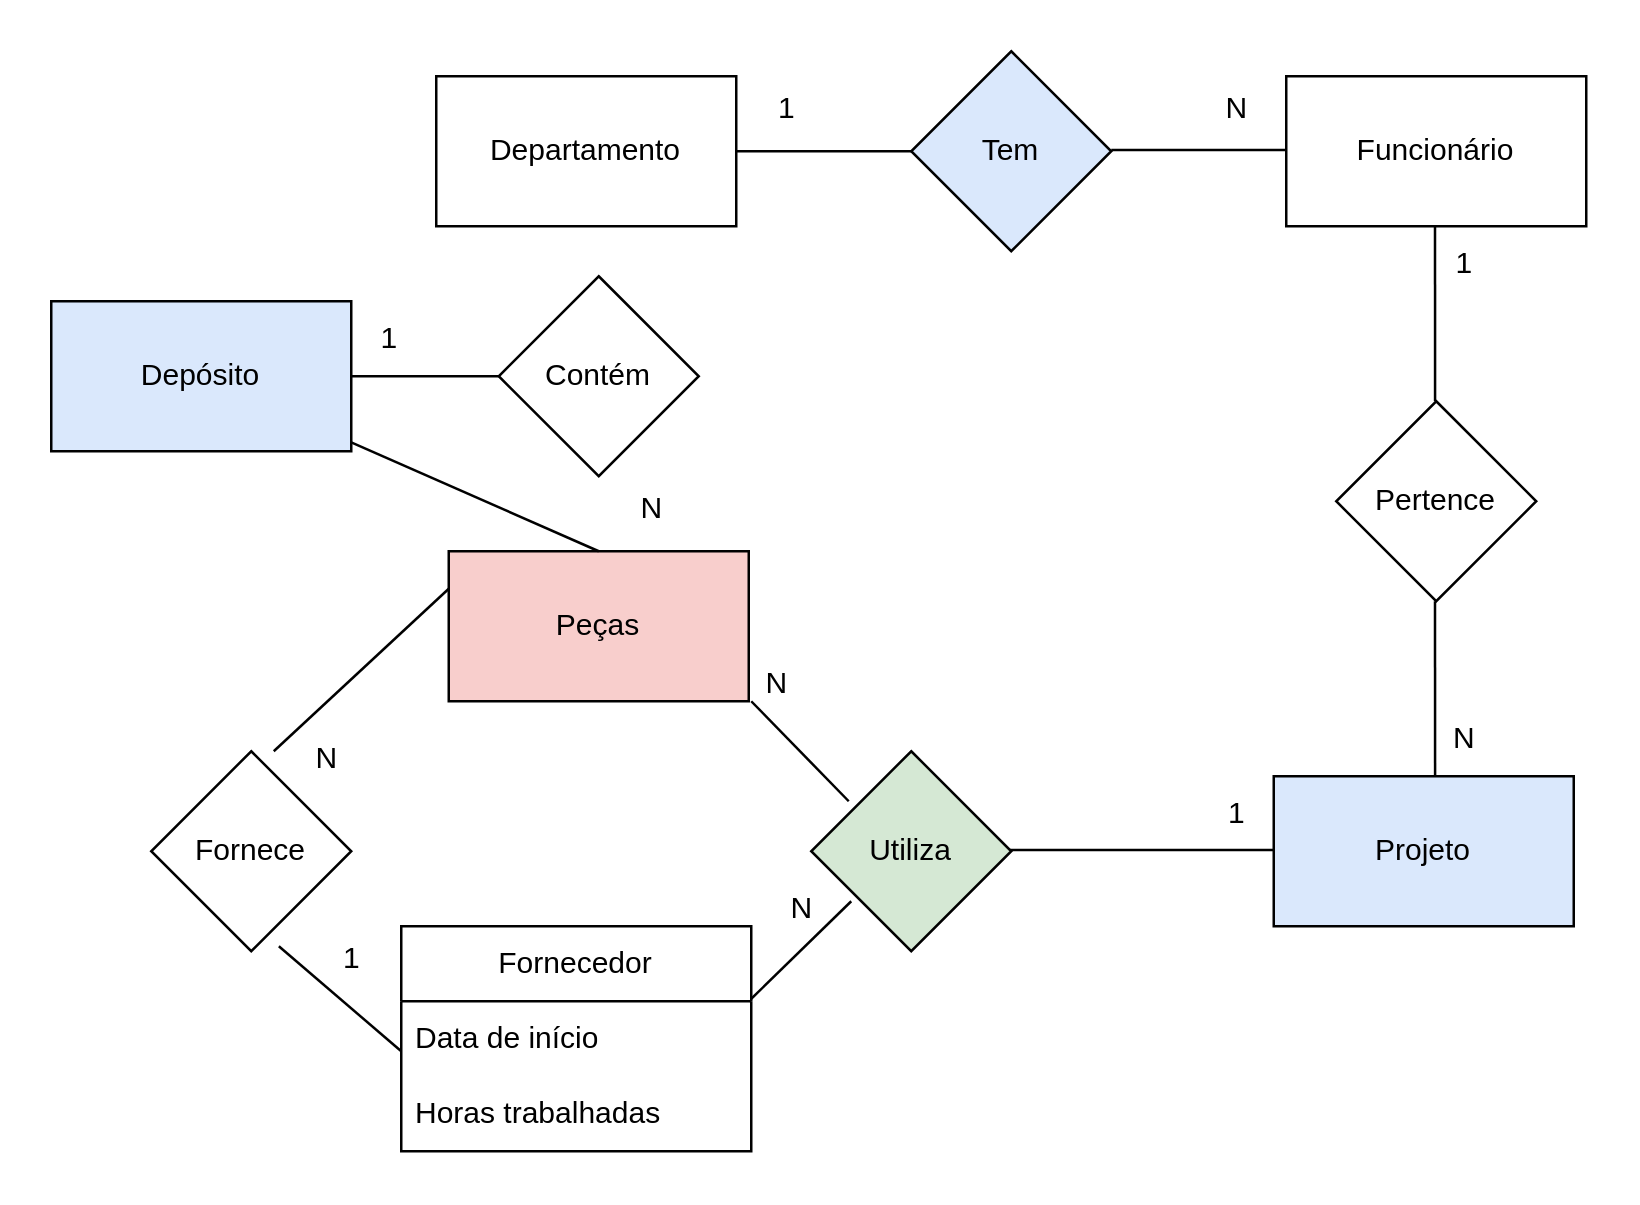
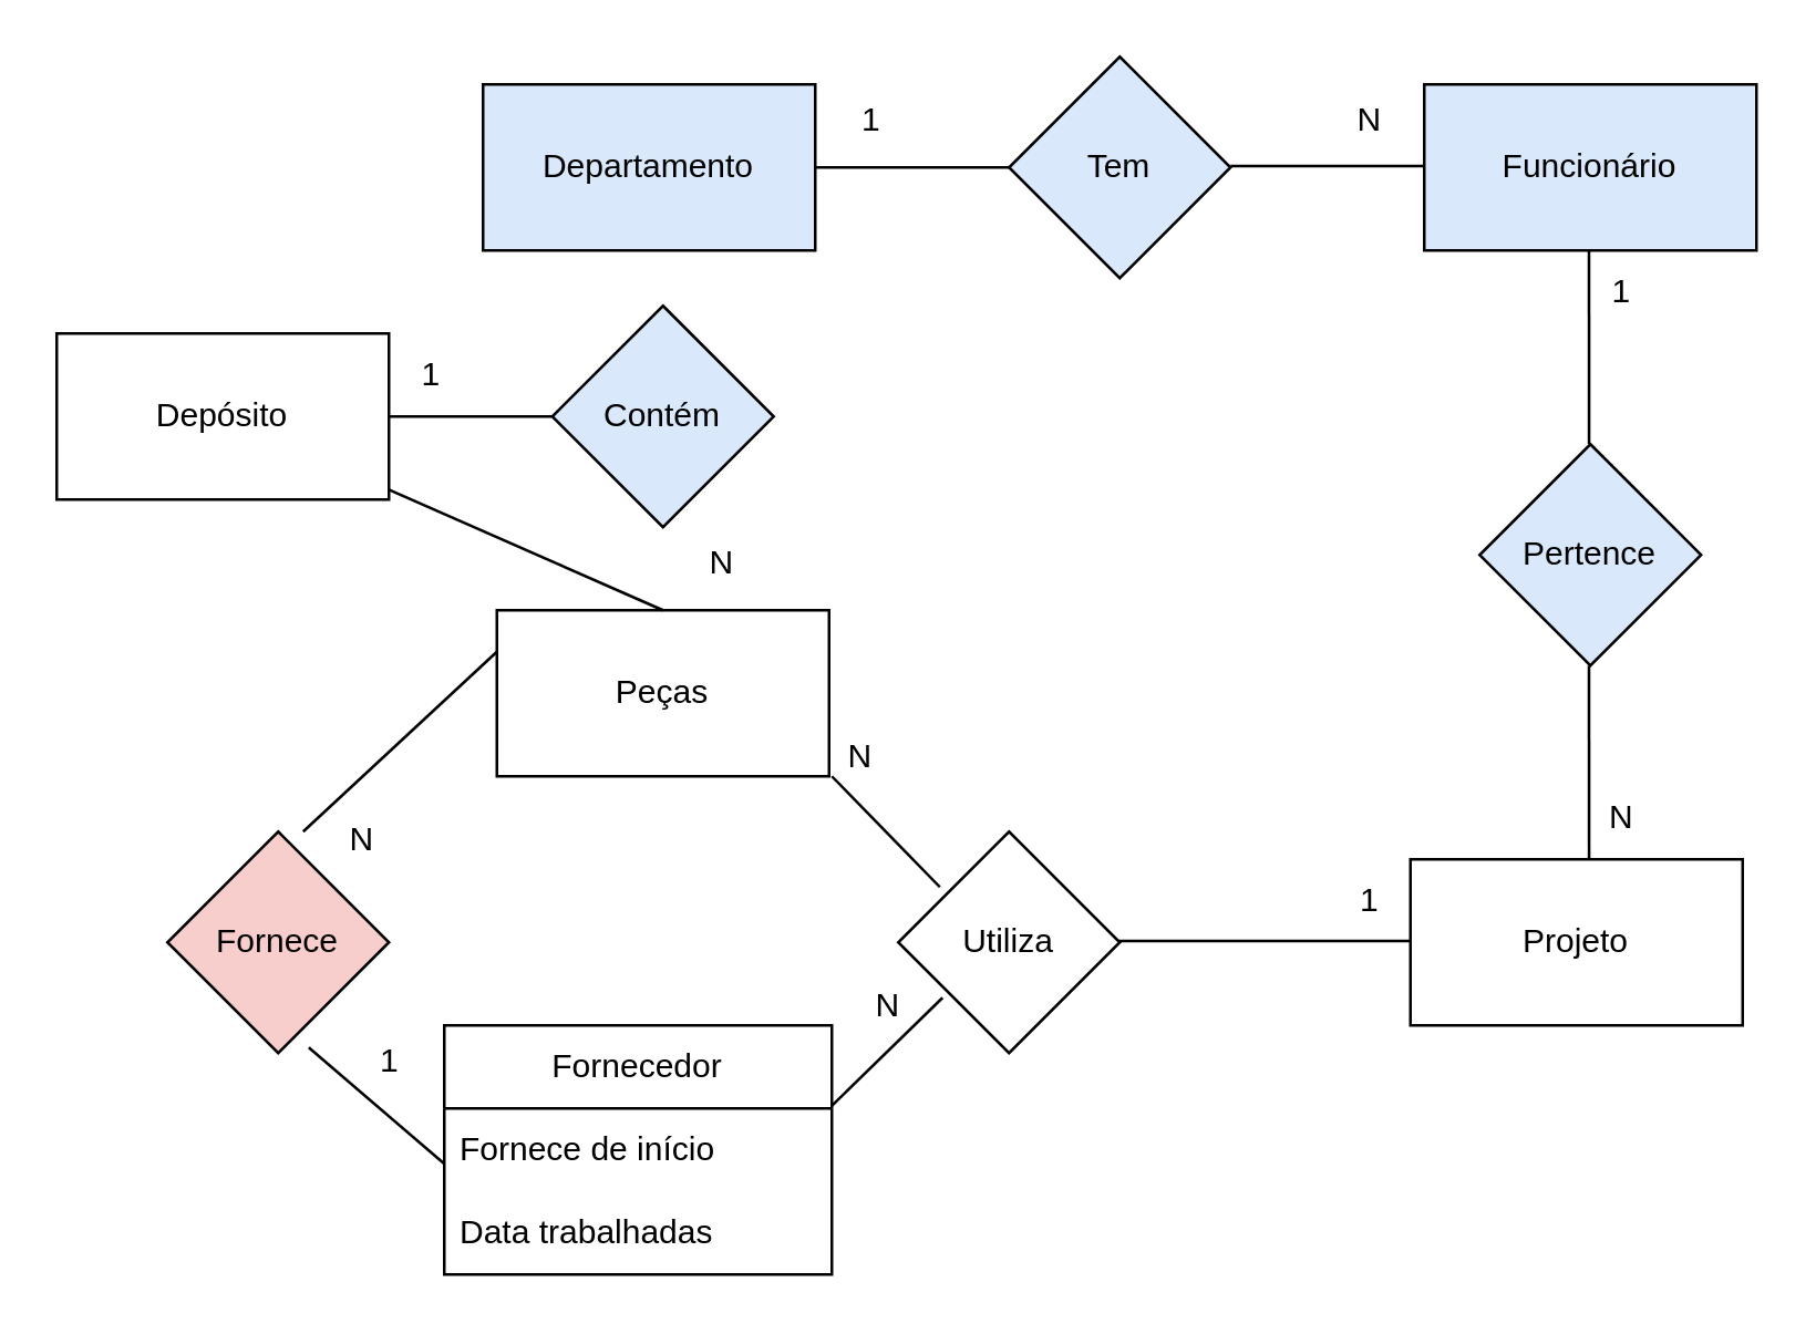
  <mxCell id="0" />
  <mxCell id="1" parent="0" />
- <mxCell id="2" value="Departamento" style="rounded=0;whiteSpace=wrap;html=1;" vertex="1" parent="1"><mxGeometry x="174" y="30" width="120" height="60" as="geometry" /></mxCell>
+ <mxCell id="2" value="Departamento" style="rounded=0;whiteSpace=wrap;html=1;fillColor=#dae8fc;" vertex="1" parent="1"><mxGeometry x="174" y="30" width="120" height="60" as="geometry" /></mxCell>
  <mxCell id="3" value="" style="endArrow=none;html=1;rounded=0;" edge="1" parent="1"><mxGeometry width="50" height="50" relative="1" as="geometry"><mxPoint x="294" y="60" as="sourcePoint" /><mxPoint x="364" y="60" as="targetPoint" /></mxGeometry></mxCell>
  <mxCell id="4" value="Tem" style="rhombus;whiteSpace=wrap;html=1;fillColor=#dae8fc;" vertex="1" parent="1"><mxGeometry x="364" y="20" width="80" height="80" as="geometry" /></mxCell>
- <mxCell id="5" value="Funcionário" style="rounded=0;whiteSpace=wrap;html=1;" vertex="1" parent="1"><mxGeometry x="514" y="30" width="120" height="60" as="geometry" /></mxCell>
+ <mxCell id="5" value="Funcionário" style="rounded=0;whiteSpace=wrap;html=1;fillColor=#dae8fc;" vertex="1" parent="1"><mxGeometry x="514" y="30" width="120" height="60" as="geometry" /></mxCell>
  <mxCell id="6" value="" style="endArrow=none;html=1;rounded=0;" edge="1" parent="1"><mxGeometry width="50" height="50" relative="1" as="geometry"><mxPoint x="444" y="59.5" as="sourcePoint" /><mxPoint x="514" y="59.5" as="targetPoint" /></mxGeometry></mxCell>
  <mxCell id="7" value="1" style="text;html=1;align=center;verticalAlign=middle;resizable=0;points=[];autosize=1;strokeColor=none;fillColor=none;" vertex="1" parent="1"><mxGeometry x="299" y="28" width="30" height="30" as="geometry" /></mxCell>
  <mxCell id="8" value="N" style="text;html=1;align=center;verticalAlign=middle;resizable=0;points=[];autosize=1;strokeColor=none;fillColor=none;" vertex="1" parent="1"><mxGeometry x="479" y="28" width="30" height="30" as="geometry" /></mxCell>
  <mxCell id="9" value="" style="endArrow=none;html=1;rounded=0;entryX=0.383;entryY=1;entryDx=0;entryDy=0;entryPerimeter=0;" edge="1" parent="1"><mxGeometry width="50" height="50" relative="1" as="geometry"><mxPoint x="573.54" y="160" as="sourcePoint" /><mxPoint x="573.5" y="90" as="targetPoint" /></mxGeometry></mxCell>
- <mxCell id="10" value="Pertence" style="rhombus;whiteSpace=wrap;html=1;" vertex="1" parent="1"><mxGeometry x="534" y="160" width="80" height="80" as="geometry" /></mxCell>
+ <mxCell id="10" value="Pertence" style="rhombus;whiteSpace=wrap;html=1;fillColor=#dae8fc;" vertex="1" parent="1"><mxGeometry x="534" y="160" width="80" height="80" as="geometry" /></mxCell>
  <mxCell id="11" value="" style="endArrow=none;html=1;rounded=0;entryX=0.383;entryY=1;entryDx=0;entryDy=0;entryPerimeter=0;" edge="1" parent="1"><mxGeometry width="50" height="50" relative="1" as="geometry"><mxPoint x="573.54" y="310" as="sourcePoint" /><mxPoint x="573.5" y="240" as="targetPoint" /></mxGeometry></mxCell>
- <mxCell id="12" value="Projeto" style="rounded=0;whiteSpace=wrap;html=1;fillColor=#dae8fc;" vertex="1" parent="1"><mxGeometry x="509" y="310" width="120" height="60" as="geometry" /></mxCell>
+ <mxCell id="12" value="Projeto" style="rounded=0;whiteSpace=wrap;html=1;" vertex="1" parent="1"><mxGeometry x="509" y="310" width="120" height="60" as="geometry" /></mxCell>
  <mxCell id="13" value="1" style="text;html=1;align=center;verticalAlign=middle;resizable=0;points=[];autosize=1;strokeColor=none;fillColor=none;" vertex="1" parent="1"><mxGeometry x="570" y="90" width="30" height="30" as="geometry" /></mxCell>
  <mxCell id="14" value="N" style="text;html=1;align=center;verticalAlign=middle;resizable=0;points=[];autosize=1;strokeColor=none;fillColor=none;" vertex="1" parent="1"><mxGeometry x="570" y="280" width="30" height="30" as="geometry" /></mxCell>
  <mxCell id="15" value="" style="endArrow=none;html=1;rounded=0;" edge="1" parent="1"><mxGeometry width="50" height="50" relative="1" as="geometry"><mxPoint x="399" y="339.5" as="sourcePoint" /><mxPoint x="509" y="339.5" as="targetPoint" /></mxGeometry></mxCell>
- <mxCell id="16" value="Utiliza" style="rhombus;whiteSpace=wrap;html=1;fillColor=#d5e8d4;" vertex="1" parent="1"><mxGeometry x="324" y="300" width="80" height="80" as="geometry" /></mxCell>
+ <mxCell id="16" value="Utiliza" style="rhombus;whiteSpace=wrap;html=1;" vertex="1" parent="1"><mxGeometry x="324" y="300" width="80" height="80" as="geometry" /></mxCell>
  <mxCell id="17" value="" style="endArrow=none;html=1;rounded=0;" edge="1" parent="1"><mxGeometry width="50" height="50" relative="1" as="geometry"><mxPoint x="339" y="320" as="sourcePoint" /><mxPoint x="300" y="280" as="targetPoint" /></mxGeometry></mxCell>
  <mxCell id="18" value="" style="endArrow=none;html=1;rounded=0;entryX=0.2;entryY=0.75;entryDx=0;entryDy=0;entryPerimeter=0;" edge="1" parent="1" target="16"><mxGeometry width="50" height="50" relative="1" as="geometry"><mxPoint x="299" y="400" as="sourcePoint" /><mxPoint x="329" y="360" as="targetPoint" /></mxGeometry></mxCell>
  <mxCell id="19" value="Fornecedor" style="swimlane;fontStyle=0;childLayout=stackLayout;horizontal=1;startSize=30;horizontalStack=0;resizeParent=1;resizeParentMax=0;resizeLast=0;collapsible=1;marginBottom=0;whiteSpace=wrap;html=1;" vertex="1" parent="1"><mxGeometry x="160" y="370" width="140" height="90" as="geometry" /></mxCell>
- <mxCell id="20" value="Data de início" style="text;strokeColor=none;fillColor=none;align=left;verticalAlign=middle;spacingLeft=4;spacingRight=4;overflow=hidden;points=[[0,0.5],[1,0.5]];portConstraint=eastwest;rotatable=0;whiteSpace=wrap;html=1;" vertex="1" parent="19"><mxGeometry y="30" width="140" height="30" as="geometry" /></mxCell>
- <mxCell id="21" value="Horas trabalhadas" style="text;strokeColor=none;fillColor=none;align=left;verticalAlign=middle;spacingLeft=4;spacingRight=4;overflow=hidden;points=[[0,0.5],[1,0.5]];portConstraint=eastwest;rotatable=0;whiteSpace=wrap;html=1;" vertex="1" parent="19"><mxGeometry y="60" width="140" height="30" as="geometry" /></mxCell>
- <mxCell id="22" value="Peças" style="rounded=0;whiteSpace=wrap;html=1;fillColor=#f8cecc;" vertex="1" parent="1"><mxGeometry x="179" y="220" width="120" height="60" as="geometry" /></mxCell>
+ <mxCell id="20" value="Fornece de início" style="text;strokeColor=none;fillColor=none;align=left;verticalAlign=middle;spacingLeft=4;spacingRight=4;overflow=hidden;points=[[0,0.5],[1,0.5]];portConstraint=eastwest;rotatable=0;whiteSpace=wrap;html=1;" vertex="1" parent="19"><mxGeometry y="30" width="140" height="30" as="geometry" /></mxCell>
+ <mxCell id="21" value="Data trabalhadas" style="text;strokeColor=none;fillColor=none;align=left;verticalAlign=middle;spacingLeft=4;spacingRight=4;overflow=hidden;points=[[0,0.5],[1,0.5]];portConstraint=eastwest;rotatable=0;whiteSpace=wrap;html=1;" vertex="1" parent="19"><mxGeometry y="60" width="140" height="30" as="geometry" /></mxCell>
+ <mxCell id="22" value="Peças" style="rounded=0;whiteSpace=wrap;html=1;" vertex="1" parent="1"><mxGeometry x="179" y="220" width="120" height="60" as="geometry" /></mxCell>
  <mxCell id="23" value="" style="endArrow=none;html=1;rounded=0;entryX=0.638;entryY=0.975;entryDx=0;entryDy=0;entryPerimeter=0;" edge="1" parent="1" target="24"><mxGeometry width="50" height="50" relative="1" as="geometry"><mxPoint x="160" y="420" as="sourcePoint" /><mxPoint x="110" y="380" as="targetPoint" /></mxGeometry></mxCell>
- <mxCell id="24" value="Fornece" style="rhombus;whiteSpace=wrap;html=1;" vertex="1" parent="1"><mxGeometry x="60" y="300" width="80" height="80" as="geometry" /></mxCell>
+ <mxCell id="24" value="Fornece" style="rhombus;whiteSpace=wrap;html=1;fillColor=#f8cecc;" vertex="1" parent="1"><mxGeometry x="60" y="300" width="80" height="80" as="geometry" /></mxCell>
  <mxCell id="25" value="" style="endArrow=none;html=1;rounded=0;entryX=0;entryY=0.25;entryDx=0;entryDy=0;" edge="1" parent="1" target="22"><mxGeometry width="50" height="50" relative="1" as="geometry"><mxPoint x="109" y="300" as="sourcePoint" /><mxPoint x="150" y="260" as="targetPoint" /></mxGeometry></mxCell>
  <mxCell id="26" value="1" style="text;html=1;align=center;verticalAlign=middle;resizable=0;points=[];autosize=1;strokeColor=none;fillColor=none;" vertex="1" parent="1"><mxGeometry x="479" y="310" width="30" height="30" as="geometry" /></mxCell>
  <mxCell id="27" value="N" style="text;html=1;align=center;verticalAlign=middle;resizable=0;points=[];autosize=1;strokeColor=none;fillColor=none;" vertex="1" parent="1"><mxGeometry x="305" y="348" width="30" height="30" as="geometry" /></mxCell>
- <mxCell id="28" value="Contém" style="rhombus;whiteSpace=wrap;html=1;" vertex="1" parent="1"><mxGeometry x="199" y="110" width="80" height="80" as="geometry" /></mxCell>
+ <mxCell id="28" value="Contém" style="rhombus;whiteSpace=wrap;html=1;fillColor=#dae8fc;" vertex="1" parent="1"><mxGeometry x="199" y="110" width="80" height="80" as="geometry" /></mxCell>
  <mxCell id="29" value="" style="endArrow=none;html=1;rounded=0;exitX=0.5;exitY=0;exitDx=0;exitDy=0;" edge="1" parent="1" source="22" target="31"><mxGeometry width="50" height="50" relative="1" as="geometry"><mxPoint x="250" y="220" as="sourcePoint" /><mxPoint x="240" y="200" as="targetPoint" /></mxGeometry></mxCell>
  <mxCell id="30" value="" style="endArrow=none;html=1;rounded=0;" edge="1" parent="1" source="28"><mxGeometry width="50" height="50" relative="1" as="geometry"><mxPoint x="160" y="160" as="sourcePoint" /><mxPoint x="140" y="150" as="targetPoint" /></mxGeometry></mxCell>
- <mxCell id="31" value="Depósito" style="rounded=0;whiteSpace=wrap;html=1;fillColor=#dae8fc;" vertex="1" parent="1"><mxGeometry x="20" y="120" width="120" height="60" as="geometry" /></mxCell>
+ <mxCell id="31" value="Depósito" style="rounded=0;whiteSpace=wrap;html=1;" vertex="1" parent="1"><mxGeometry x="20" y="120" width="120" height="60" as="geometry" /></mxCell>
  <mxCell id="32" value="N" style="text;html=1;align=center;verticalAlign=middle;resizable=0;points=[];autosize=1;strokeColor=none;fillColor=none;" vertex="1" parent="1"><mxGeometry x="245" y="188" width="30" height="30" as="geometry" /></mxCell>
  <mxCell id="33" value="1" style="text;html=1;align=center;verticalAlign=middle;resizable=0;points=[];autosize=1;strokeColor=none;fillColor=none;" vertex="1" parent="1"><mxGeometry x="140" y="120" width="30" height="30" as="geometry" /></mxCell>
  <mxCell id="34" value="N" style="text;html=1;align=center;verticalAlign=middle;resizable=0;points=[];autosize=1;strokeColor=none;fillColor=none;" vertex="1" parent="1"><mxGeometry x="295" y="258" width="30" height="30" as="geometry" /></mxCell>
  <mxCell id="35" value="1" style="text;html=1;align=center;verticalAlign=middle;resizable=0;points=[];autosize=1;strokeColor=none;fillColor=none;" vertex="1" parent="1"><mxGeometry x="125" y="368" width="30" height="30" as="geometry" /></mxCell>
  <mxCell id="36" value="N" style="text;html=1;align=center;verticalAlign=middle;resizable=0;points=[];autosize=1;strokeColor=none;fillColor=none;" vertex="1" parent="1"><mxGeometry x="115" y="288" width="30" height="30" as="geometry" /></mxCell>
